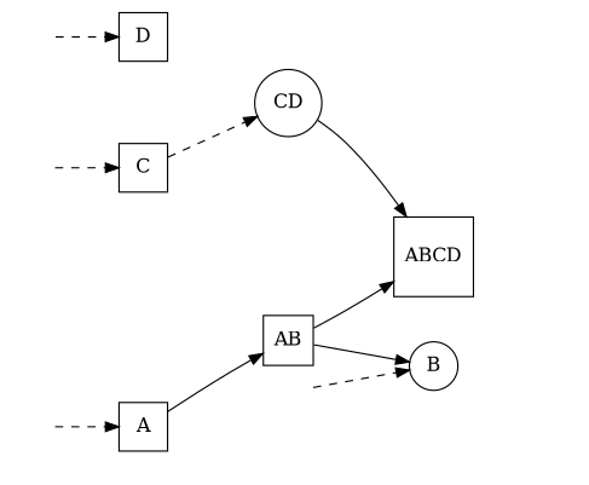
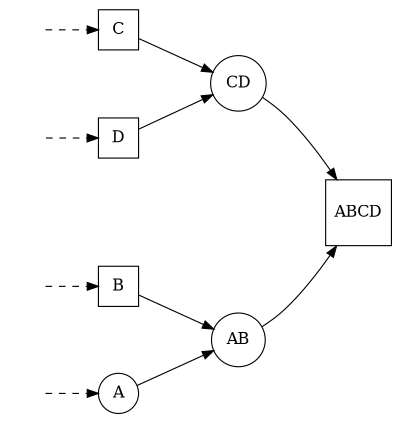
  digraph {
    nodesep=0
    rankdir=LR
    node [shape=square style=invis]
    edge [style=invis]
-   A [style=""]
-   AB [style=solid]
+   A [shape=circle style=""]
+   AB [shape=circle style=solid]
    Ax [shape=circle]
    ABCD [style=solid]
-   B [shape=circle style=""]
+   B [style=""]
    Bx [shape=circle]
    C [style=""]
    CD [shape=circle style=solid]
    Cx [shape=circle]
    D [style=""]
    Dx [shape=circle]
    A0
    B0
    C0
    D0
    A_B [shape=circle]
    C_D [shape=circle]
    AB_CD [shape=circle]
    A -> AB [style=solid]
    A -> Ax
    AB -> ABCD [style=solid]
-   AB -> B [style=solid]
+   B -> AB [style=solid]
    B -> Bx
-   C -> CD [style=dashed]
+   C -> CD [style=solid]
    C -> Cx
    CD -> ABCD [style=solid]
+   D -> CD [style=solid]
    D -> Dx
    A0 -> A [style=dashed]
    B0 -> B [style=dashed]
    C0 -> C [style=dashed]
    D0 -> D [style=dashed]
    A_B -> AB
    C_D -> CD
    AB_CD -> ABCD
  }
